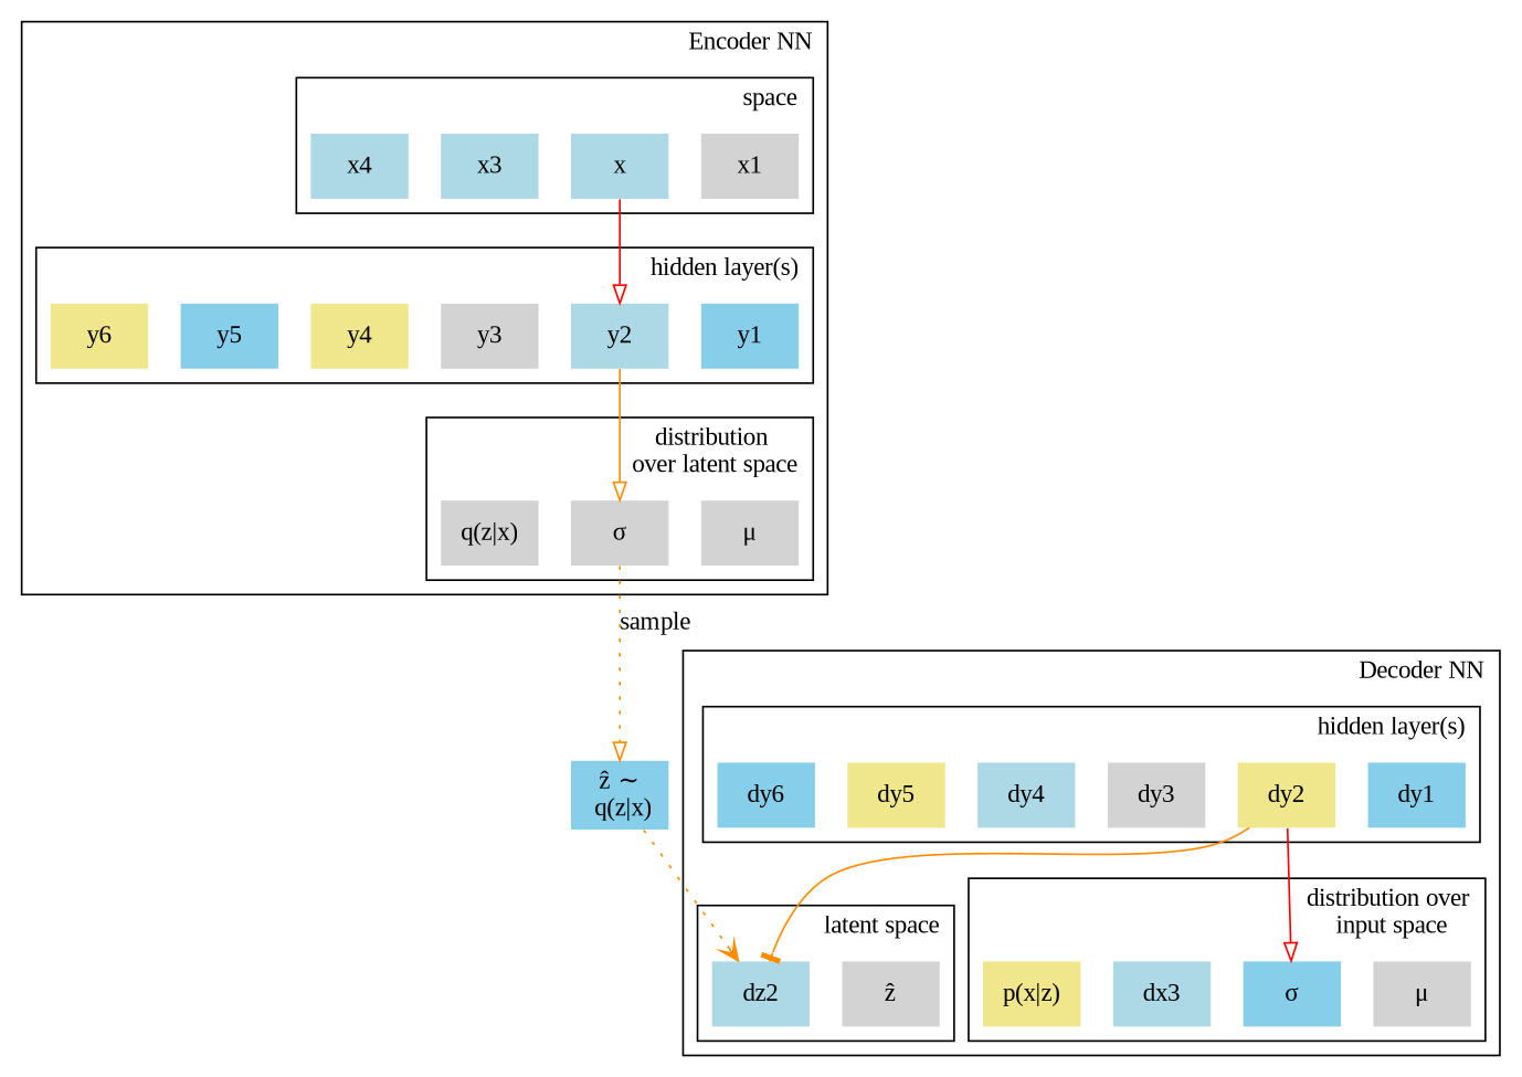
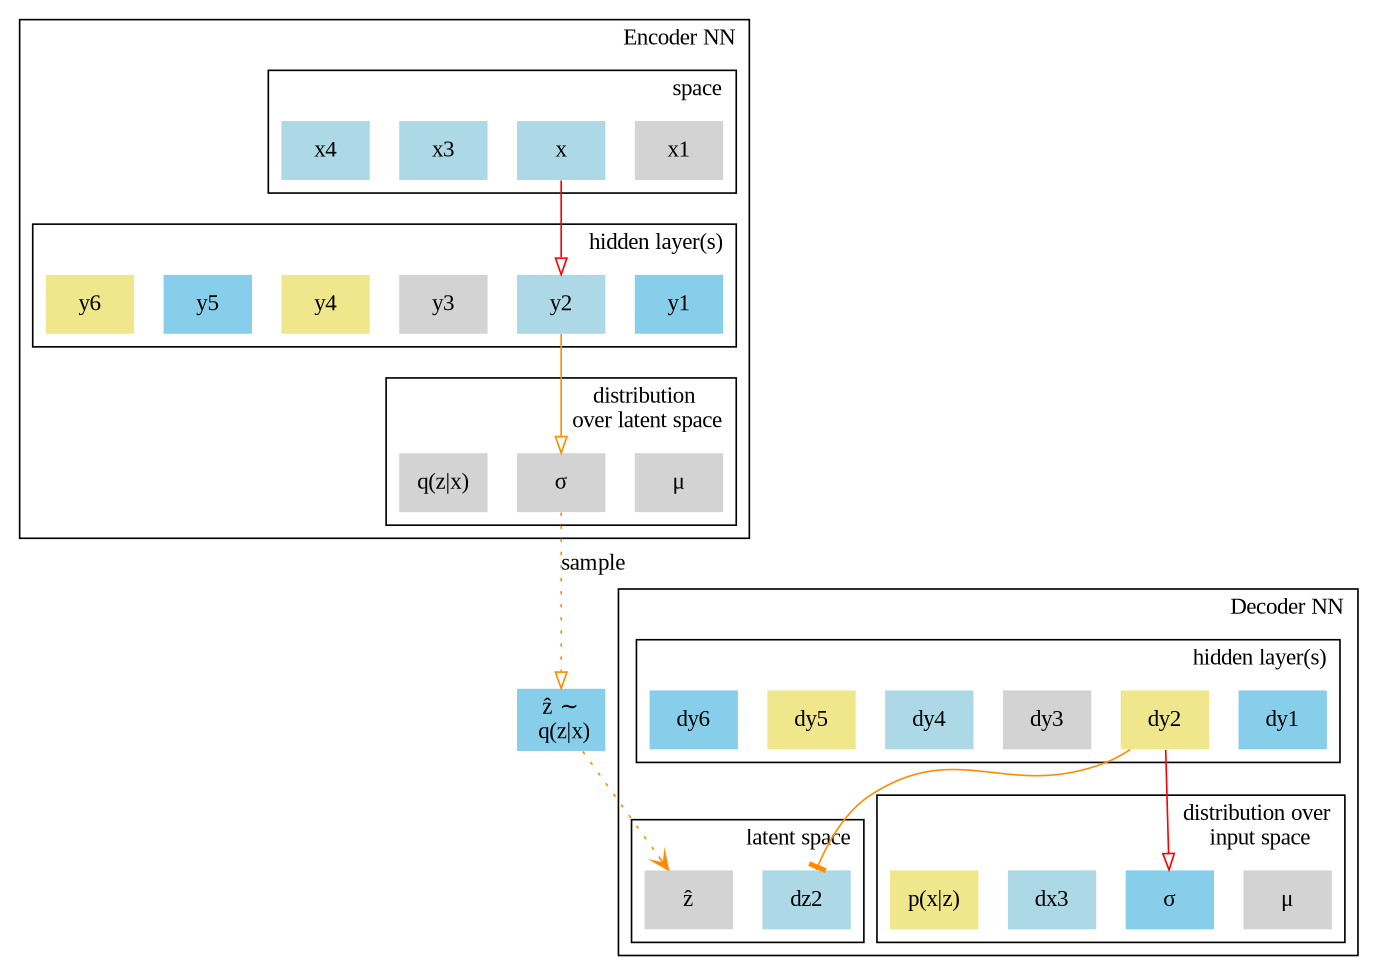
  digraph {
    compound=true
    fontname="Liberation Serif"
    rankdir=TB
    node [color=gray40 fillcolor=lightgrey fontname="Liberation Serif" shape=none style=filled]
    edge [arrowhead=onormal color=darkorange fontname="Liberation Serif"]
    x1 [color=darkorange]
    n2 [fillcolor=lightblue label=x]
    x3 [color=blue fillcolor=lightblue]
    x4 [color=darkorange fillcolor=lightblue]
    y1 [fillcolor=skyblue]
    y2 [fillcolor=lightblue]
    y3
    y4 [fillcolor=khaki]
    y5 [fillcolor=skyblue]
    y6 [color=blue fillcolor=khaki]
    n11 [label="μ"]
    n12 [label="σ"]
    n13 [label="q(z|x)"]
    n14 [label="ẑ"]
    dz2 [color=darkorange fillcolor=lightblue]
    dy1 [color=darkorange fillcolor=skyblue]
    dy2 [fillcolor=khaki]
    dy3
    dy4 [fillcolor=lightblue]
    dy5 [color=darkorange fillcolor=khaki]
    dy6 [fillcolor=skyblue]
    n22 [color=darkorange label="μ"]
    n23 [fillcolor=skyblue label="σ"]
    dx3 [fillcolor=lightblue]
    n25 [color=blue fillcolor=khaki label="p(x|z)"]
    n26 [color=blue fillcolor=skyblue label="ẑ ∼\n q(z|x)"]
    subgraph cluster_1 {
      label="Encoder NN"
      labeljust=r
      labelloc=t
      subgraph cluster_2 {
        label=space
        labeljust=r
        labelloc=t
        rank=same
        x1
        n2
        x3
        x4
      }
      subgraph cluster_3 {
        label="hidden layer(s)"
        labeljust=r
        labelloc=t
        rank=same
        y1
        y2
        y3
        y4
        y5
        y6
      }
      subgraph cluster_4 {
        label="distribution\n over latent space"
        labeljust=r
        labelloc=t
        rank=same
        n11
        n12
        n13
      }
    }
    subgraph cluster_5 {
      label="Decoder NN"
      labeljust=r
      labelloc=t
      subgraph cluster_6 {
        label="latent space"
        labeljust=r
        labelloc=t
        rank=same
        n14
        dz2
      }
      subgraph cluster_7 {
        label="hidden layer(s)"
        labeljust=r
        labelloc=t
        rank=same
        dy1
        dy2
        dy3
        dy4
        dy5
        dy6
      }
      subgraph cluster_8 {
        label="distribution over\n input space"
        labeljust=r
        labelloc=t
        rank=same
        n22
        n23
        dx3
        n25
      }
    }
    n2 -> y2 [color=red]
    y2 -> n12
    n12 -> n26 [label=sample style=dotted]
    dy2 -> dz2 [arrowhead=tee]
    dy2 -> n23 [color=red]
-   n26 -> dz2 [arrowhead=vee style=dotted]
+   n26 -> n14 [arrowhead=vee style=dotted]
  }
